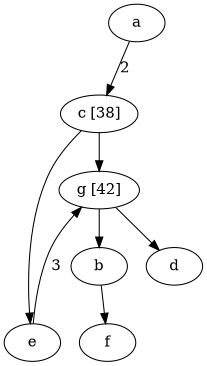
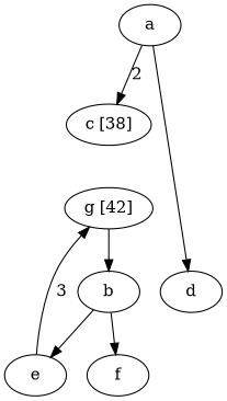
  digraph {
    n1 [label="g [42]"]
    b
    e
    f
    n5 [label="c [38]"]
    a
    d
    n1 -> b
-   n5 -> e
+   b -> e
    b -> f
    e -> n1 [label=3]
-   n5 -> n1
    a -> n5 [label=2]
-   n1 -> d
+   a -> d
  }
